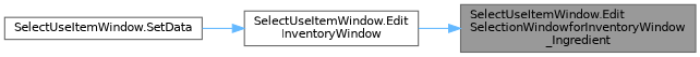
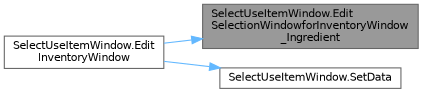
  digraph {
    rankdir=RL
    node [color=grey40 fillcolor=white fontname=Helvetica fontsize=10 shape=box style=filled]
    edge [color=steelblue1 dir=back fontname=Helvetica fontsize=10 labelfontname=Helvetica labelfontsize=10 style=solid]
    n1 [color=gray40 fillcolor=grey60 fontcolor=black height=0.2 label="SelectUseItemWindow.Edit\lSelectionWindowforInventoryWindow\l_Ingredient" width=0.4]
    n2 [height=0.2 label="SelectUseItemWindow.Edit\lInventoryWindow" width=0.4]
    n3 [height=0.2 label="SelectUseItemWindow.SetData" width=0.4]
    n1 -> n2
-   n2 -> n3
+   n3 -> n2
  }
